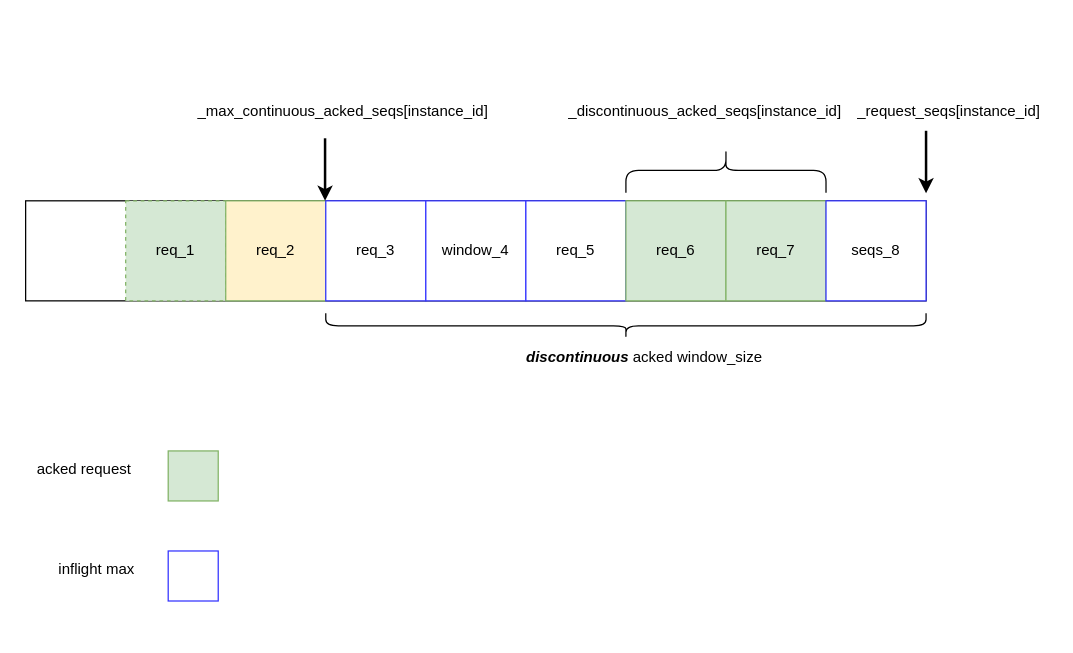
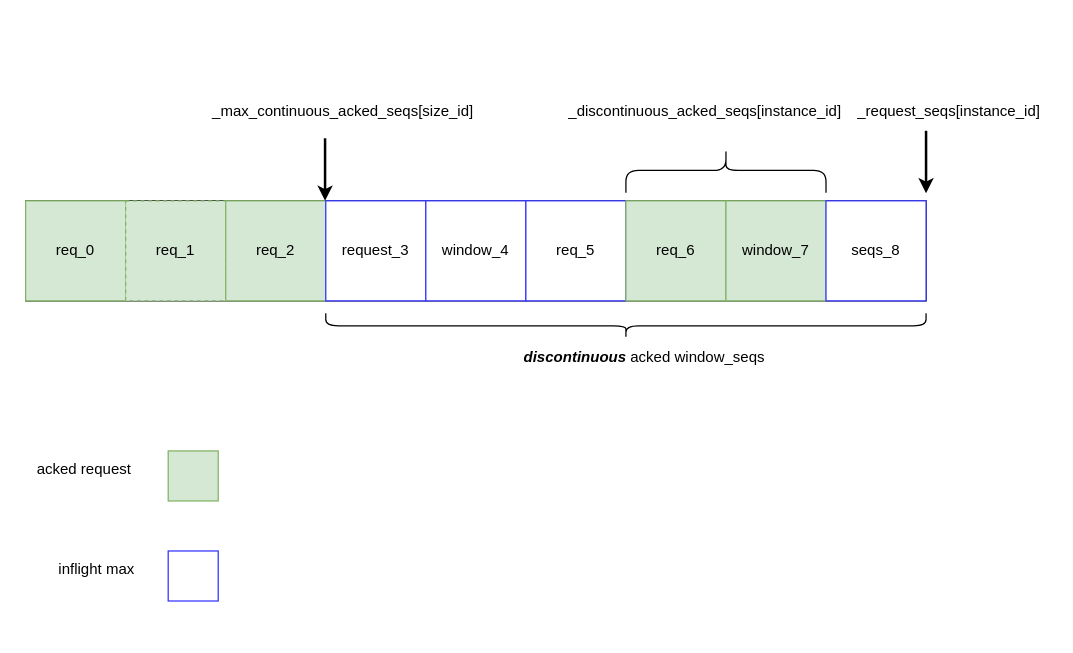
  <mxCell id="0" />
  <mxCell id="1" parent="0" />
  <mxCell id="2" value="" style="rounded=0;whiteSpace=wrap;html=1;" vertex="1" parent="1"><mxGeometry x="20" y="160" width="720" height="80" as="geometry" /></mxCell>
+ <mxCell id="3" value="req_0" style="whiteSpace=wrap;html=1;aspect=fixed;fillColor=#d5e8d4;strokeColor=#82b366;" vertex="1" parent="1"><mxGeometry x="20" y="160" width="80" height="80" as="geometry" /></mxCell>
  <mxCell id="4" value="req_1" style="whiteSpace=wrap;html=1;aspect=fixed;fillColor=#d5e8d4;strokeColor=#82b366;dashed=1;" vertex="1" parent="1"><mxGeometry x="100" y="160" width="80" height="80" as="geometry" /></mxCell>
- <mxCell id="5" value="req_2" style="whiteSpace=wrap;html=1;aspect=fixed;fillColor=#fff2cc;strokeColor=#82b366;" vertex="1" parent="1"><mxGeometry x="180" y="160" width="80" height="80" as="geometry" /></mxCell>
- <mxCell id="6" value="req_3" style="whiteSpace=wrap;html=1;aspect=fixed;strokeColor=#3333FF;" vertex="1" parent="1"><mxGeometry x="260" y="160" width="80" height="80" as="geometry" /></mxCell>
+ <mxCell id="5" value="req_2" style="whiteSpace=wrap;html=1;aspect=fixed;fillColor=#d5e8d4;strokeColor=#82b366;" vertex="1" parent="1"><mxGeometry x="180" y="160" width="80" height="80" as="geometry" /></mxCell>
+ <mxCell id="6" value="request_3" style="whiteSpace=wrap;html=1;aspect=fixed;strokeColor=#3333FF;" vertex="1" parent="1"><mxGeometry x="260" y="160" width="80" height="80" as="geometry" /></mxCell>
  <mxCell id="7" value="window_4" style="whiteSpace=wrap;html=1;aspect=fixed;strokeColor=#3333FF;" vertex="1" parent="1"><mxGeometry x="340" y="160" width="80" height="80" as="geometry" /></mxCell>
  <mxCell id="8" value="req_5" style="whiteSpace=wrap;html=1;aspect=fixed;strokeColor=#3333FF;" vertex="1" parent="1"><mxGeometry x="420" y="160" width="80" height="80" as="geometry" /></mxCell>
  <mxCell id="9" value="req_6" style="whiteSpace=wrap;html=1;aspect=fixed;fillColor=#d5e8d4;strokeColor=#82b366;" vertex="1" parent="1"><mxGeometry x="500" y="160" width="80" height="80" as="geometry" /></mxCell>
- <mxCell id="10" value="req_7" style="whiteSpace=wrap;html=1;aspect=fixed;fillColor=#d5e8d4;strokeColor=#82b366;" vertex="1" parent="1"><mxGeometry x="580" y="160" width="80" height="80" as="geometry" /></mxCell>
+ <mxCell id="10" value="window_7" style="whiteSpace=wrap;html=1;aspect=fixed;fillColor=#d5e8d4;strokeColor=#82b366;" vertex="1" parent="1"><mxGeometry x="580" y="160" width="80" height="80" as="geometry" /></mxCell>
  <mxCell id="11" value="seqs_8" style="whiteSpace=wrap;html=1;aspect=fixed;strokeColor=#3333FF;" vertex="1" parent="1"><mxGeometry x="660" y="160" width="80" height="80" as="geometry" /></mxCell>
  <mxCell id="12" value="" style="endArrow=classic;html=1;rounded=0;entryX=0;entryY=0;entryDx=0;entryDy=0;strokeWidth=2;" edge="1" parent="1"><mxGeometry width="50" height="50" relative="1" as="geometry"><mxPoint x="259.43" y="110" as="sourcePoint" /><mxPoint x="259.43" y="160" as="targetPoint" /></mxGeometry></mxCell>
- <mxCell id="13" value="_max_continuous_acked_seqs[instance_id]" style="text;html=1;strokeColor=none;fillColor=none;align=center;verticalAlign=middle;whiteSpace=wrap;rounded=0;" vertex="1" parent="1"><mxGeometry x="154" y="74" width="240" height="30" as="geometry" /></mxCell>
+ <mxCell id="13" value="_max_continuous_acked_seqs[size_id]" style="text;html=1;strokeColor=none;fillColor=none;align=center;verticalAlign=middle;whiteSpace=wrap;rounded=0;" vertex="1" parent="1"><mxGeometry x="154" y="74" width="240" height="30" as="geometry" /></mxCell>
  <mxCell id="14" value="_discontinuous_acked_seqs[instance_id]" style="text;html=1;strokeColor=none;fillColor=none;align=center;verticalAlign=middle;whiteSpace=wrap;rounded=0;" vertex="1" parent="1"><mxGeometry x="448.5" y="74" width="229" height="30" as="geometry" /></mxCell>
  <mxCell id="15" value="" style="shape=curlyBracket;whiteSpace=wrap;html=1;rounded=1;flipH=1;labelPosition=right;verticalLabelPosition=middle;align=left;verticalAlign=middle;rotation=90;" vertex="1" parent="1"><mxGeometry x="490" y="20" width="20" height="480" as="geometry" /></mxCell>
- <mxCell id="16" value="&lt;i&gt;&lt;b&gt;discontinuous&lt;/b&gt;&lt;/i&gt; acked window_size" style="text;html=1;strokeColor=none;fillColor=none;align=center;verticalAlign=middle;whiteSpace=wrap;rounded=0;" vertex="1" parent="1"><mxGeometry x="394" y="270" width="241.5" height="30" as="geometry" /></mxCell>
+ <mxCell id="16" value="&lt;i&gt;&lt;b&gt;discontinuous&lt;/b&gt;&lt;/i&gt; acked window_seqs" style="text;html=1;strokeColor=none;fillColor=none;align=center;verticalAlign=middle;whiteSpace=wrap;rounded=0;" vertex="1" parent="1"><mxGeometry x="394" y="270" width="241.5" height="30" as="geometry" /></mxCell>
  <mxCell id="17" value="" style="shape=curlyBracket;whiteSpace=wrap;html=1;rounded=1;flipH=1;labelPosition=right;verticalLabelPosition=middle;align=left;verticalAlign=middle;rotation=-90;" vertex="1" parent="1"><mxGeometry x="562.25" y="55.75" width="35.5" height="160" as="geometry" /></mxCell>
  <mxCell id="18" value="" style="endArrow=classic;html=1;rounded=0;entryX=0;entryY=0;entryDx=0;entryDy=0;strokeWidth=2;" edge="1" parent="1"><mxGeometry width="50" height="50" relative="1" as="geometry"><mxPoint x="740" y="104" as="sourcePoint" /><mxPoint x="740" y="154" as="targetPoint" /></mxGeometry></mxCell>
  <mxCell id="19" value="_request_seqs[instance_id]" style="text;html=1;strokeColor=none;fillColor=none;align=center;verticalAlign=middle;whiteSpace=wrap;rounded=0;" vertex="1" parent="1"><mxGeometry x="681" y="74" width="155" height="30" as="geometry" /></mxCell>
  <mxCell id="20" value="" style="whiteSpace=wrap;html=1;aspect=fixed;fillColor=#d5e8d4;strokeColor=#82b366;" vertex="1" parent="1"><mxGeometry x="134" y="360" width="40" height="40" as="geometry" /></mxCell>
  <mxCell id="21" value="acked request" style="text;html=1;strokeColor=none;fillColor=none;align=center;verticalAlign=middle;whiteSpace=wrap;rounded=0;" vertex="1" parent="1"><mxGeometry x="20" y="360" width="94" height="30" as="geometry" /></mxCell>
  <mxCell id="22" value="" style="whiteSpace=wrap;html=1;aspect=fixed;strokeColor=#3333FF;" vertex="1" parent="1"><mxGeometry x="134" y="440" width="40" height="40" as="geometry" /></mxCell>
  <mxCell id="23" value="inflight max" style="text;html=1;strokeColor=none;fillColor=none;align=center;verticalAlign=middle;whiteSpace=wrap;rounded=0;" vertex="1" parent="1"><mxGeometry x="30" y="440" width="94" height="30" as="geometry" /></mxCell>
